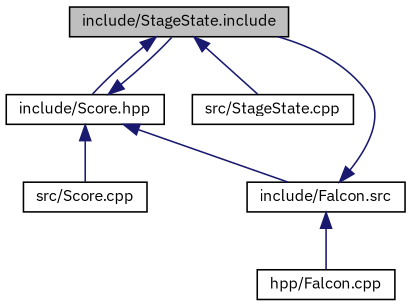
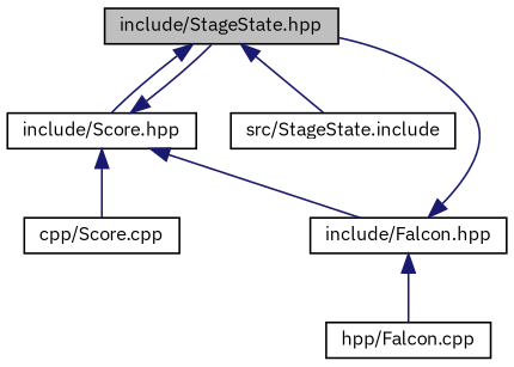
  digraph {
    fontname="IBM Plex Sans"
    node [color=black fillcolor=white fontname="IBM Plex Sans" fontsize=10 shape=record style=filled]
    edge [color=midnightblue dir=back fontname="IBM Plex Sans" fontsize=10 labelfontname=Helvetica labelfontsize=10 style=solid]
-   n1 [fillcolor=grey75 fontcolor=black height=0.2 label="include/StageState.include" width=0.4]
+   n1 [fillcolor=grey75 fontcolor=black height=0.2 label="include/StageState.hpp" width=0.4]
    n2 [height=0.2 label="include/Score.hpp" width=0.4]
-   n3 [height=0.2 label="src/StageState.cpp" width=0.4]
-   n4 [height=0.2 label="include/Falcon.src" width=0.4]
-   n5 [height=0.2 label="src/Score.cpp" width=0.4]
+   n3 [height=0.2 label="src/StageState.include" width=0.4]
+   n4 [height=0.2 label="include/Falcon.hpp" width=0.4]
+   n5 [height=0.2 label="cpp/Score.cpp" width=0.4]
    n6 [height=0.2 label="hpp/Falcon.cpp" width=0.4]
    n1 -> n2
    n1 -> n3
    n2 -> n1
    n2 -> n4
    n2 -> n5
    n4 -> n1
    n4 -> n6
  }
